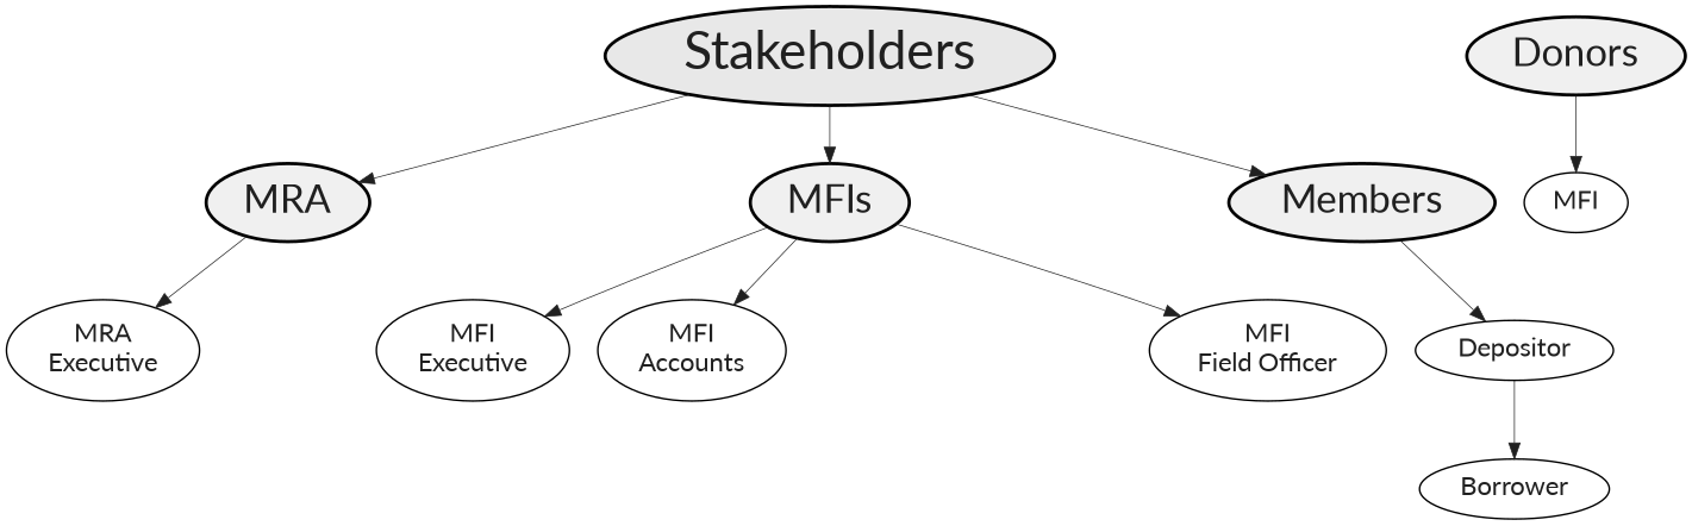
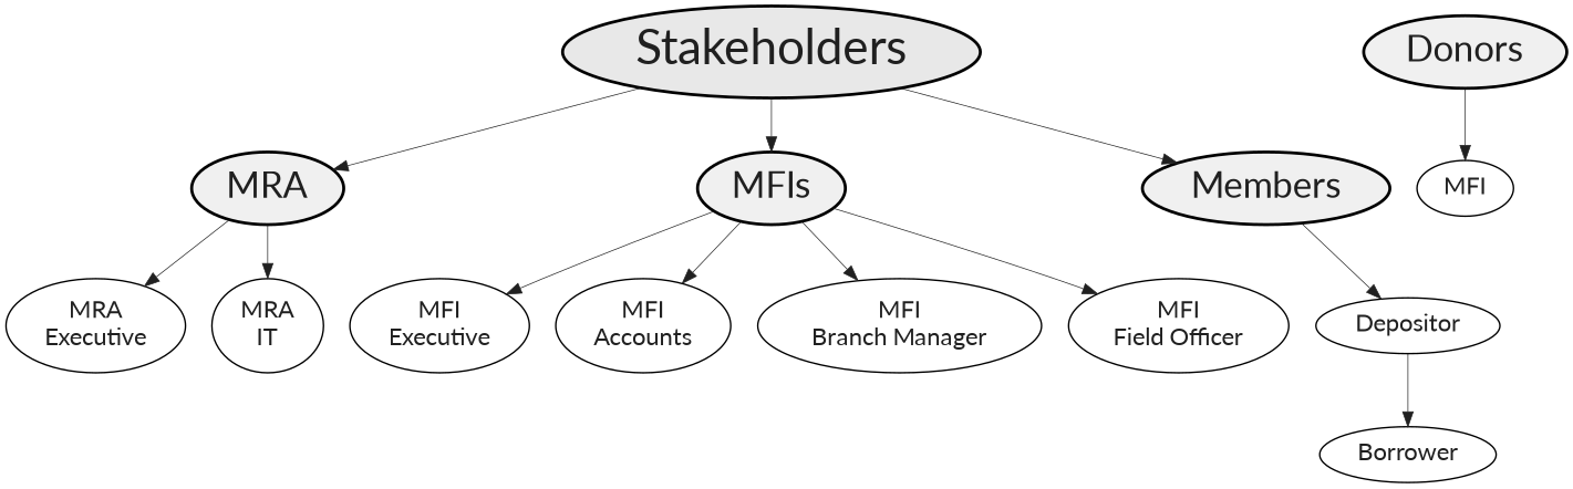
  digraph {
    fontname=Lato
    node [fillcolor="#E0E0E0" fontcolor="#202020" fontname=Lato fontsize=16 penwidth=1.0 shape=ellipse]
    edge [color="#202020" fontname=Lato penwidth=0.5 style="solid,"]
    Stakeholders [fillcolor="#E8E8E8" fontsize=32 penwidth=2.0 style=filled]
    MRA [fillcolor="#F0F0F0" fontsize=24 penwidth=2.0 style=filled]
    MFIs [fillcolor="#F0F0F0" fontsize=24 penwidth=2.0 style=filled]
    Members [fillcolor="#F0F0F0" fontsize=24 penwidth=2.0 style=filled]
    "MRA\nExecutive"
+   "MRA\nIT"
    "MFI\nExecutive"
    "MFI\nAccounts"
+   "MFI\nBranch Manager"
    "MFI\nField Officer"
    Depositor
    Donors [fillcolor="#F0F0F0" fontsize=24 penwidth=2.0 style=filled]
    n13 [label=MFI]
    Borrower
    Stakeholders -> MRA
    Stakeholders -> MFIs
    Stakeholders -> Members
    MRA -> "MRA\nExecutive"
+   MRA -> "MRA\nIT"
    MFIs -> "MFI\nExecutive"
    MFIs -> "MFI\nAccounts"
+   MFIs -> "MFI\nBranch Manager"
    MFIs -> "MFI\nField Officer"
    Members -> Depositor
    Depositor -> Borrower
    Donors -> n13
  }
